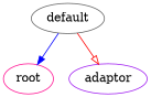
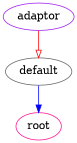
  digraph {
    rankdir=TB
    n1 [color=deeppink label=root]
    n2 [color=gray40 label=default]
    n3 [color=purple label=adaptor]
    n2 -> n1 [arrowhead=normal color=blue]
-   n2 -> n3 [arrowhead=onormal color=red]
+   n3 -> n2 [arrowhead=onormal color=red]
  }
